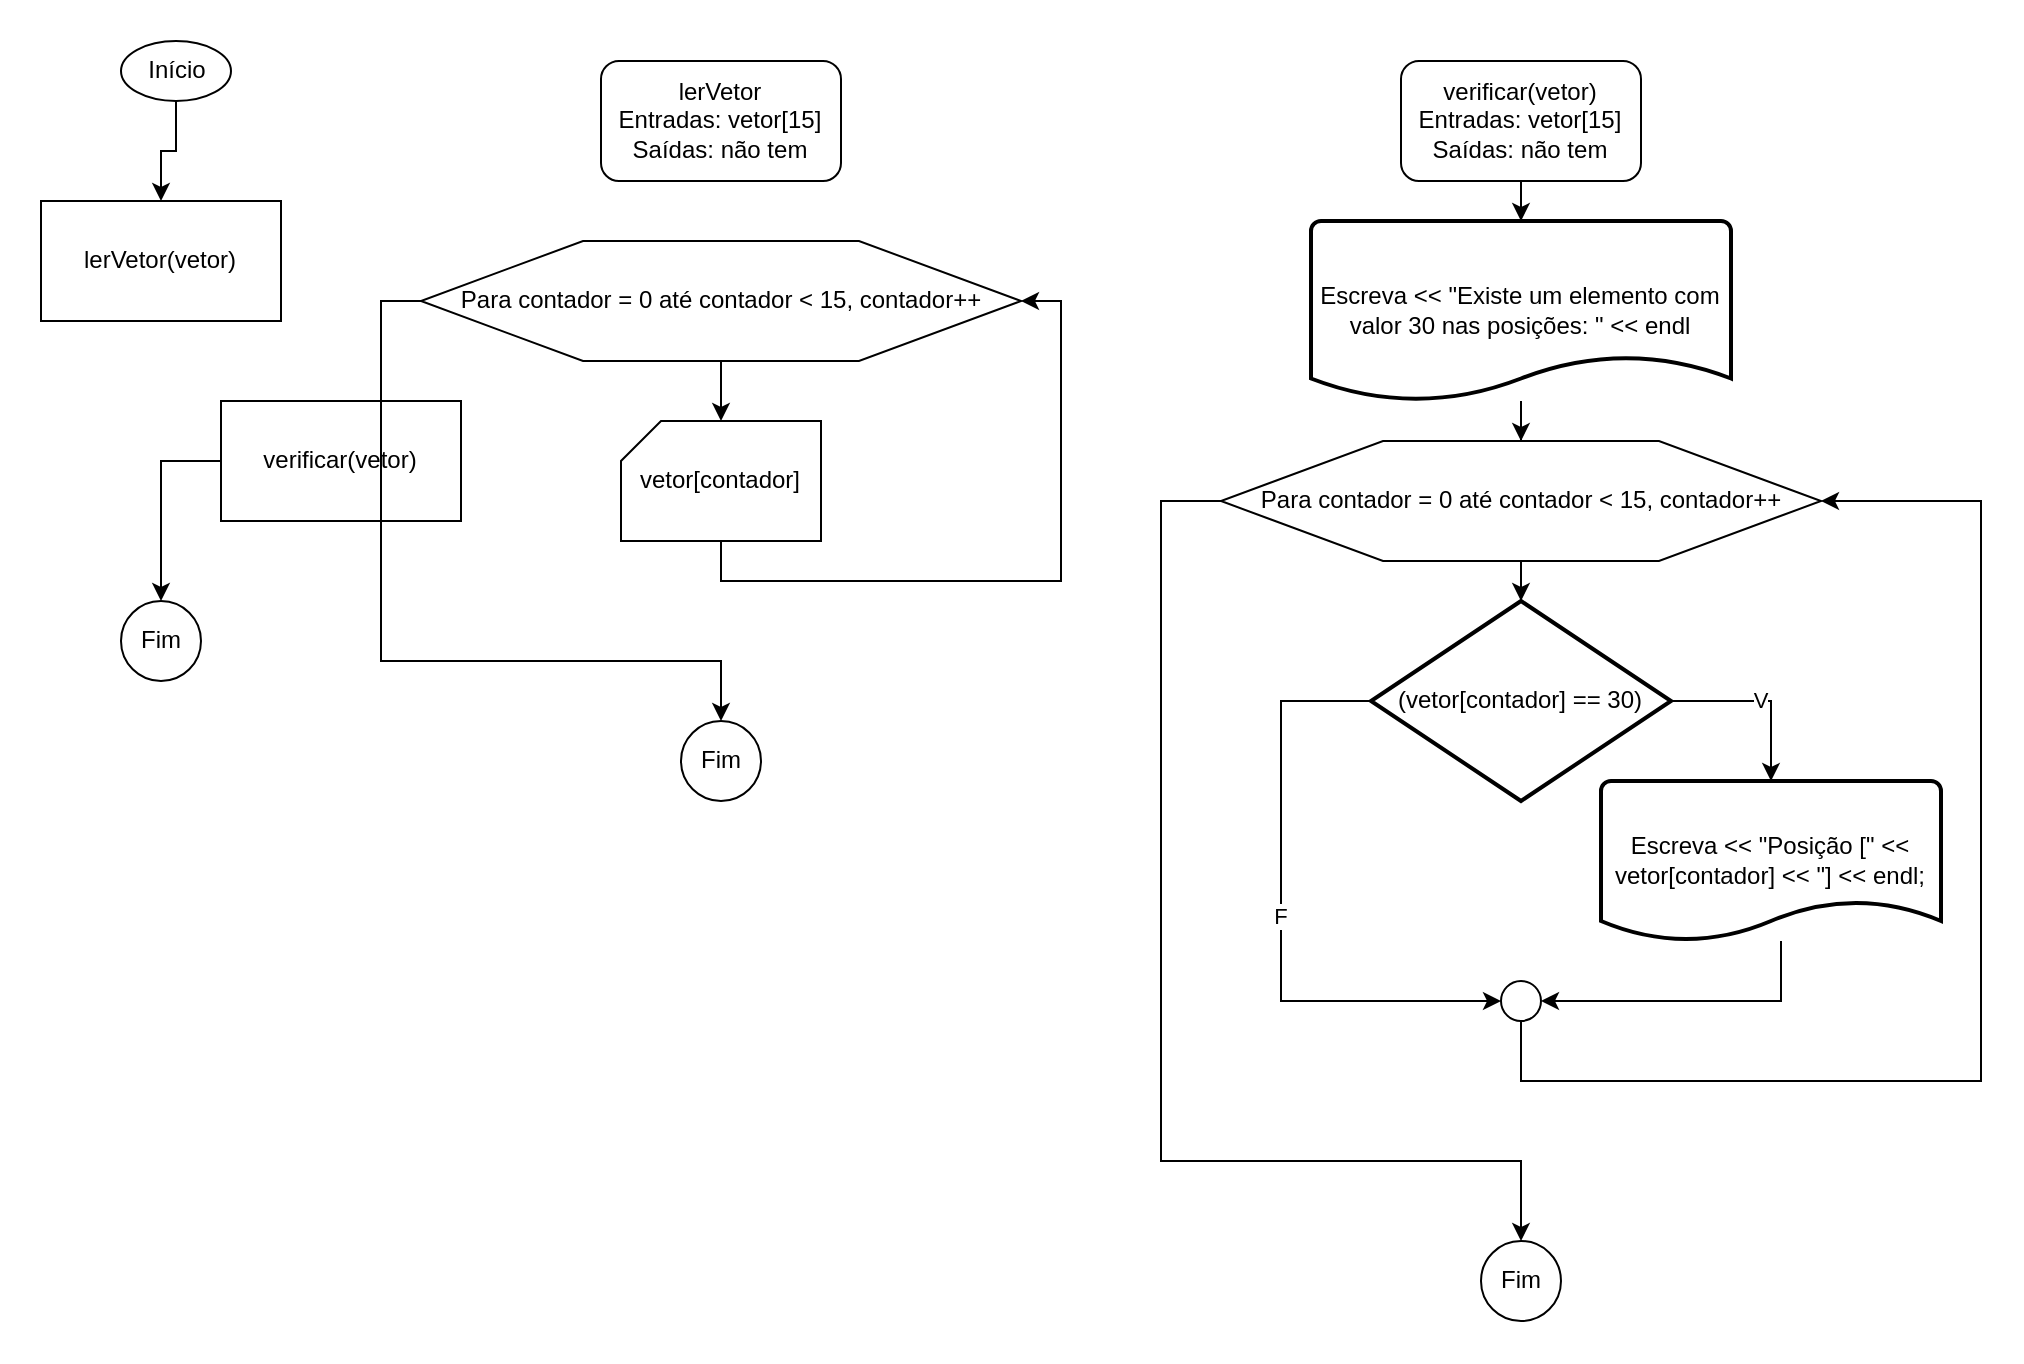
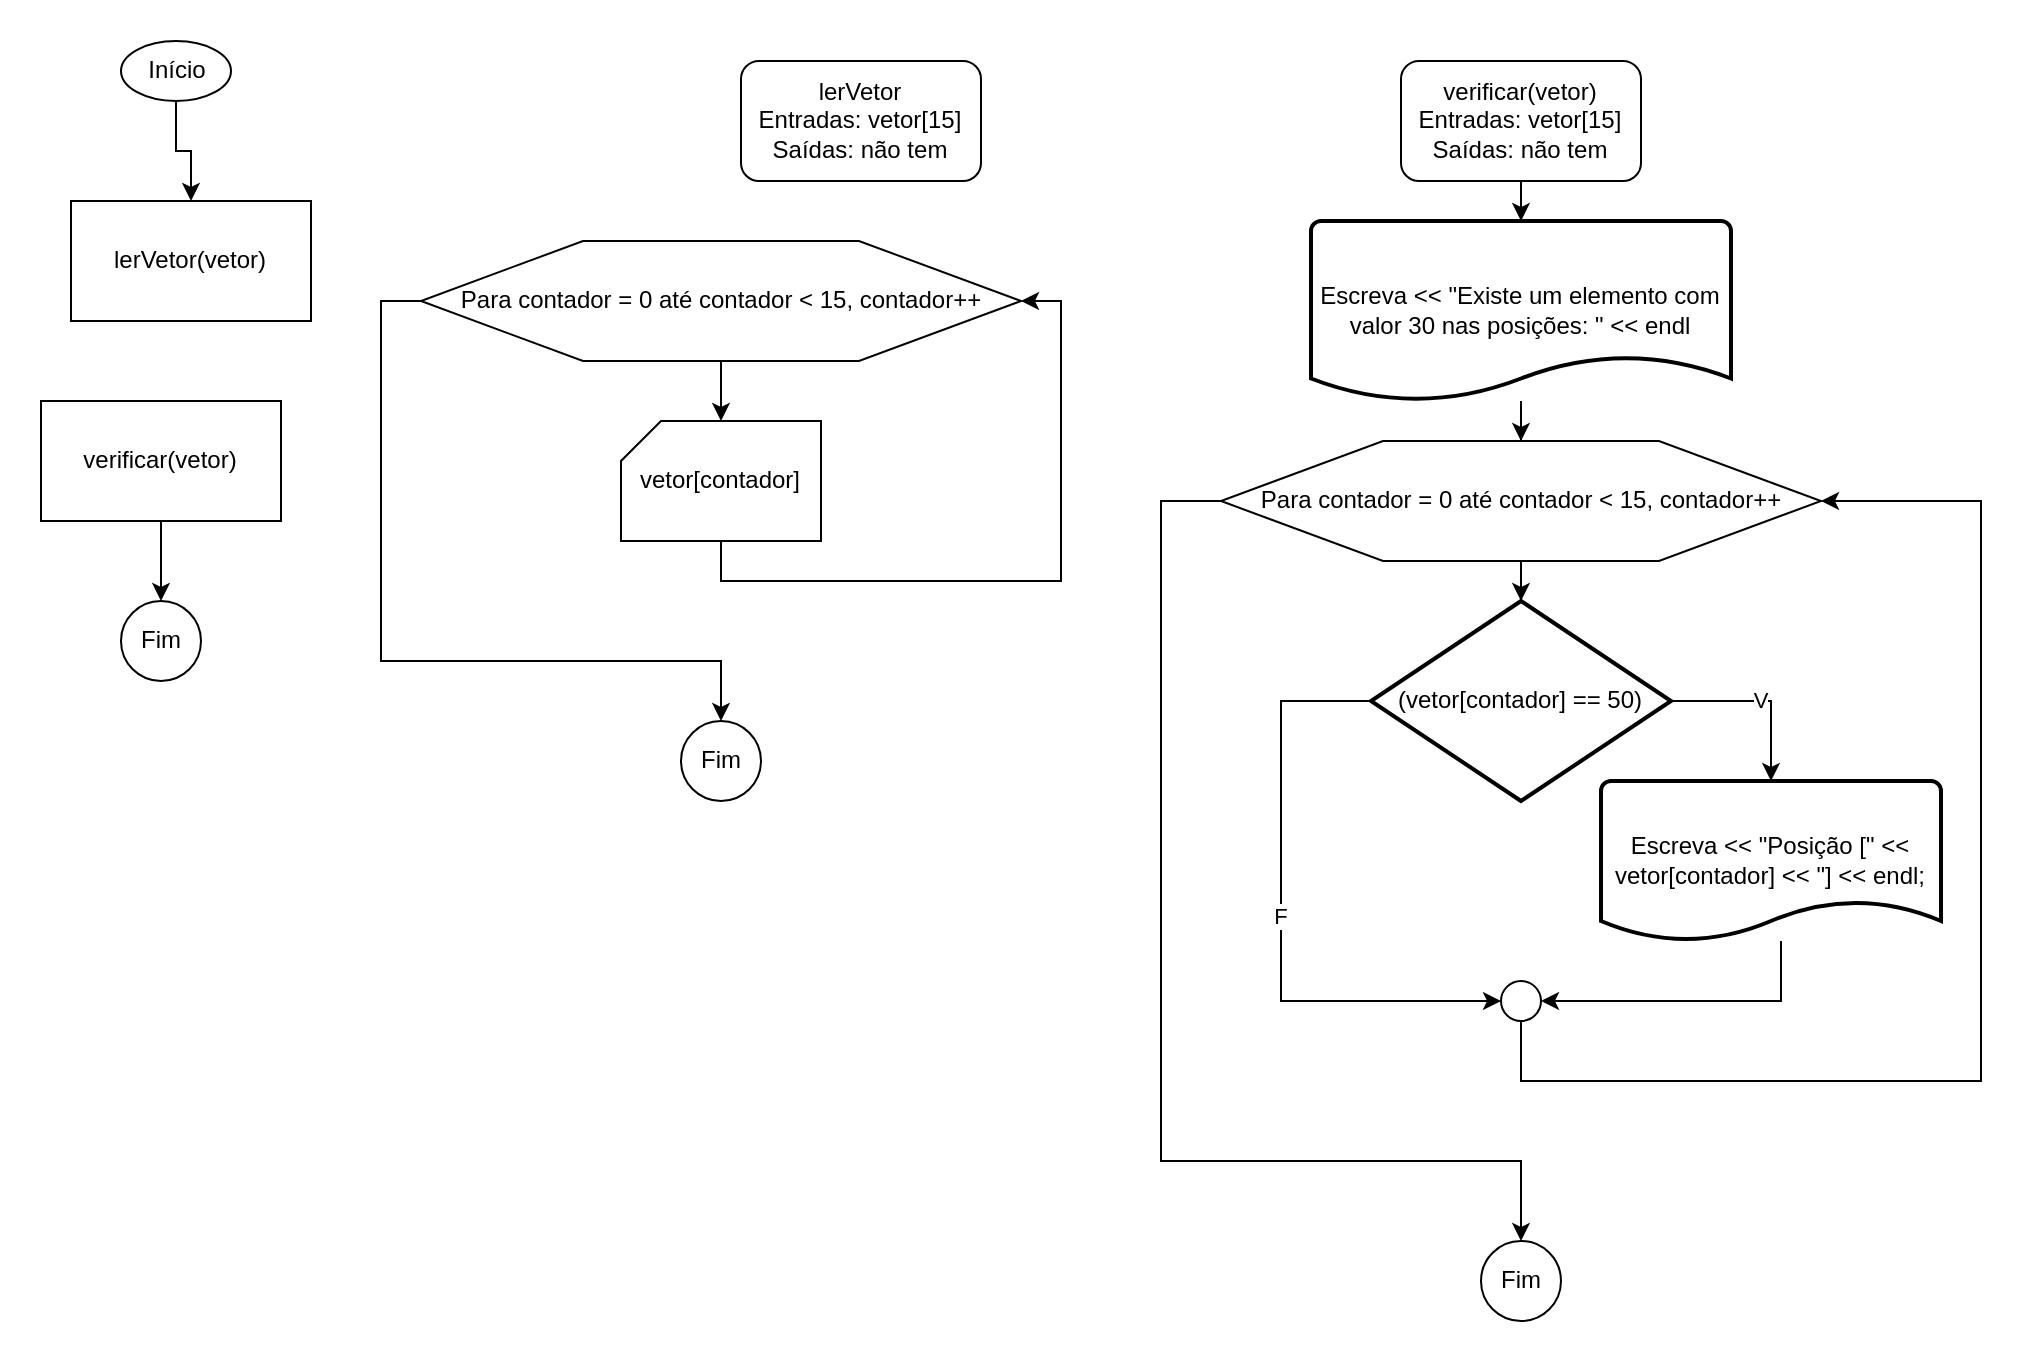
  <mxCell id="0" />
  <mxCell id="1" parent="0" />
  <mxCell id="2" value="" style="edgeStyle=orthogonalEdgeStyle;rounded=0;orthogonalLoop=1;jettySize=auto;html=1;" edge="1" parent="1" source="3" target="4"><mxGeometry relative="1" as="geometry" /></mxCell>
  <mxCell id="3" value="Início" style="verticalLabelPosition=middle;verticalAlign=middle;html=1;shape=mxgraph.flowchart.on-page_reference;labelPosition=center;align=center;" vertex="1" parent="1"><mxGeometry x="60" y="20" width="55" height="30" as="geometry" /></mxCell>
- <mxCell id="4" value="lerVetor(vetor)" style="rounded=0;whiteSpace=wrap;html=1;" vertex="1" parent="1"><mxGeometry x="20" y="100" width="120" height="60" as="geometry" /></mxCell>
+ <mxCell id="4" value="lerVetor(vetor)" style="rounded=0;whiteSpace=wrap;html=1;" vertex="1" parent="1"><mxGeometry x="35" y="100" width="120" height="60" as="geometry" /></mxCell>
  <mxCell id="5" value="" style="edgeStyle=orthogonalEdgeStyle;rounded=0;orthogonalLoop=1;jettySize=auto;html=1;" edge="1" parent="1" source="6" target="7"><mxGeometry relative="1" as="geometry" /></mxCell>
- <mxCell id="6" value="verificar(vetor)" style="rounded=0;whiteSpace=wrap;html=1;" vertex="1" parent="1"><mxGeometry x="110" y="200" width="120" height="60" as="geometry" /></mxCell>
+ <mxCell id="6" value="verificar(vetor)" style="rounded=0;whiteSpace=wrap;html=1;" vertex="1" parent="1"><mxGeometry x="20" y="200" width="120" height="60" as="geometry" /></mxCell>
  <mxCell id="7" value="Fim" style="verticalLabelPosition=middle;verticalAlign=middle;html=1;shape=mxgraph.flowchart.on-page_reference;labelPosition=center;align=center;" vertex="1" parent="1"><mxGeometry x="60" y="300" width="40" height="40" as="geometry" /></mxCell>
- <mxCell id="8" value="lerVetor&lt;br&gt;Entradas: vetor[15]&lt;br&gt;Saídas: não tem" style="rounded=1;whiteSpace=wrap;html=1;" vertex="1" parent="1"><mxGeometry x="300" y="30" width="120" height="60" as="geometry" /></mxCell>
+ <mxCell id="8" value="lerVetor&lt;br&gt;Entradas: vetor[15]&lt;br&gt;Saídas: não tem" style="rounded=1;whiteSpace=wrap;html=1;" vertex="1" parent="1"><mxGeometry x="370" y="30" width="120" height="60" as="geometry" /></mxCell>
  <mxCell id="9" value="" style="edgeStyle=orthogonalEdgeStyle;rounded=0;orthogonalLoop=1;jettySize=auto;html=1;" edge="1" parent="1" source="11" target="13"><mxGeometry relative="1" as="geometry" /></mxCell>
  <mxCell id="10" style="edgeStyle=orthogonalEdgeStyle;rounded=0;orthogonalLoop=1;jettySize=auto;html=1;entryX=0.5;entryY=0;entryDx=0;entryDy=0;entryPerimeter=0;" edge="1" parent="1" source="11" target="14"><mxGeometry relative="1" as="geometry"><Array as="points"><mxPoint x="190" y="150" /><mxPoint x="190" y="330" /><mxPoint x="360" y="330" /></Array></mxGeometry></mxCell>
  <mxCell id="11" value="Para contador = 0 até contador &amp;lt; 15, contador++" style="verticalLabelPosition=middle;verticalAlign=middle;html=1;shape=hexagon;perimeter=hexagonPerimeter2;arcSize=6;size=0.27;labelPosition=center;align=center;" vertex="1" parent="1"><mxGeometry x="210" y="120" width="300" height="60" as="geometry" /></mxCell>
  <mxCell id="12" style="edgeStyle=orthogonalEdgeStyle;rounded=0;orthogonalLoop=1;jettySize=auto;html=1;entryX=1;entryY=0.5;entryDx=0;entryDy=0;" edge="1" parent="1" source="13" target="11"><mxGeometry relative="1" as="geometry"><Array as="points"><mxPoint x="360" y="290" /><mxPoint x="530" y="290" /><mxPoint x="530" y="150" /></Array></mxGeometry></mxCell>
  <mxCell id="13" value="vetor[contador]" style="verticalLabelPosition=middle;verticalAlign=middle;html=1;shape=card;whiteSpace=wrap;size=20;arcSize=12;labelPosition=center;align=center;" vertex="1" parent="1"><mxGeometry x="310" y="210" width="100" height="60" as="geometry" /></mxCell>
  <mxCell id="14" value="Fim" style="verticalLabelPosition=middle;verticalAlign=middle;html=1;shape=mxgraph.flowchart.on-page_reference;labelPosition=center;align=center;" vertex="1" parent="1"><mxGeometry x="340" y="360" width="40" height="40" as="geometry" /></mxCell>
  <mxCell id="15" value="" style="edgeStyle=orthogonalEdgeStyle;rounded=0;orthogonalLoop=1;jettySize=auto;html=1;" edge="1" parent="1" source="16" target="26"><mxGeometry relative="1" as="geometry" /></mxCell>
  <mxCell id="16" value="verificar(vetor)&lt;br&gt;Entradas: vetor[15]&lt;br&gt;Saídas: não tem" style="rounded=1;whiteSpace=wrap;html=1;" vertex="1" parent="1"><mxGeometry x="700" y="30" width="120" height="60" as="geometry" /></mxCell>
  <mxCell id="17" value="" style="edgeStyle=orthogonalEdgeStyle;rounded=0;orthogonalLoop=1;jettySize=auto;html=1;" edge="1" parent="1" source="19" target="22"><mxGeometry relative="1" as="geometry" /></mxCell>
  <mxCell id="18" style="edgeStyle=orthogonalEdgeStyle;rounded=0;orthogonalLoop=1;jettySize=auto;html=1;entryX=0.5;entryY=0;entryDx=0;entryDy=0;entryPerimeter=0;" edge="1" parent="1" source="19" target="29"><mxGeometry relative="1" as="geometry"><Array as="points"><mxPoint x="580" y="250" /><mxPoint x="580" y="580" /><mxPoint x="760" y="580" /></Array></mxGeometry></mxCell>
  <mxCell id="19" value="Para contador = 0 até contador &amp;lt; 15, contador++" style="verticalLabelPosition=middle;verticalAlign=middle;html=1;shape=hexagon;perimeter=hexagonPerimeter2;arcSize=6;size=0.27;labelPosition=center;align=center;" vertex="1" parent="1"><mxGeometry x="610" y="220" width="300" height="60" as="geometry" /></mxCell>
  <mxCell id="20" value="V" style="edgeStyle=orthogonalEdgeStyle;rounded=0;orthogonalLoop=1;jettySize=auto;html=1;entryX=0.5;entryY=0;entryDx=0;entryDy=0;entryPerimeter=0;" edge="1" parent="1" source="22" target="24"><mxGeometry relative="1" as="geometry"><Array as="points"><mxPoint x="885" y="350" /></Array></mxGeometry></mxCell>
  <mxCell id="21" value="F" style="edgeStyle=orthogonalEdgeStyle;rounded=0;orthogonalLoop=1;jettySize=auto;html=1;entryX=0;entryY=0.5;entryDx=0;entryDy=0;entryPerimeter=0;" edge="1" parent="1" source="22" target="28"><mxGeometry relative="1" as="geometry"><Array as="points"><mxPoint x="640" y="350" /><mxPoint x="640" y="500" /></Array></mxGeometry></mxCell>
- <mxCell id="22" value="(vetor[contador] == 30)" style="strokeWidth=2;html=1;shape=mxgraph.flowchart.decision;whiteSpace=wrap;" vertex="1" parent="1"><mxGeometry x="685" y="300" width="150" height="100" as="geometry" /></mxCell>
+ <mxCell id="22" value="(vetor[contador] == 50)" style="strokeWidth=2;html=1;shape=mxgraph.flowchart.decision;whiteSpace=wrap;" vertex="1" parent="1"><mxGeometry x="685" y="300" width="150" height="100" as="geometry" /></mxCell>
  <mxCell id="23" style="edgeStyle=orthogonalEdgeStyle;rounded=0;orthogonalLoop=1;jettySize=auto;html=1;entryX=1;entryY=0.5;entryDx=0;entryDy=0;entryPerimeter=0;" edge="1" parent="1" source="24" target="28"><mxGeometry relative="1" as="geometry"><Array as="points"><mxPoint x="890" y="500" /></Array></mxGeometry></mxCell>
  <mxCell id="24" value="Escreva &amp;lt;&amp;lt; &quot;Posição [&quot; &amp;lt;&amp;lt; vetor[contador] &amp;lt;&amp;lt; &quot;] &amp;lt;&amp;lt; endl;" style="strokeWidth=2;html=1;shape=mxgraph.flowchart.document2;whiteSpace=wrap;size=0.25;" vertex="1" parent="1"><mxGeometry x="800" y="390" width="170" height="80" as="geometry" /></mxCell>
  <mxCell id="25" value="" style="edgeStyle=orthogonalEdgeStyle;rounded=0;orthogonalLoop=1;jettySize=auto;html=1;" edge="1" parent="1" source="26" target="19"><mxGeometry relative="1" as="geometry" /></mxCell>
  <mxCell id="26" value="Escreva &amp;lt;&amp;lt; &quot;Existe um elemento com valor 30 nas posições: &quot; &amp;lt;&amp;lt; endl" style="strokeWidth=2;html=1;shape=mxgraph.flowchart.document2;whiteSpace=wrap;size=0.25;" vertex="1" parent="1"><mxGeometry x="655" y="110" width="210" height="90" as="geometry" /></mxCell>
  <mxCell id="27" style="edgeStyle=orthogonalEdgeStyle;rounded=0;orthogonalLoop=1;jettySize=auto;html=1;entryX=1;entryY=0.5;entryDx=0;entryDy=0;" edge="1" parent="1" source="28" target="19"><mxGeometry relative="1" as="geometry"><Array as="points"><mxPoint x="760" y="540" /><mxPoint x="990" y="540" /><mxPoint x="990" y="250" /></Array></mxGeometry></mxCell>
  <mxCell id="28" value="" style="verticalLabelPosition=bottom;verticalAlign=top;html=1;shape=mxgraph.flowchart.on-page_reference;" vertex="1" parent="1"><mxGeometry x="750" y="490" width="20" height="20" as="geometry" /></mxCell>
  <mxCell id="29" value="Fim" style="verticalLabelPosition=middle;verticalAlign=middle;html=1;shape=mxgraph.flowchart.on-page_reference;labelPosition=center;align=center;" vertex="1" parent="1"><mxGeometry x="740" y="620" width="40" height="40" as="geometry" /></mxCell>
